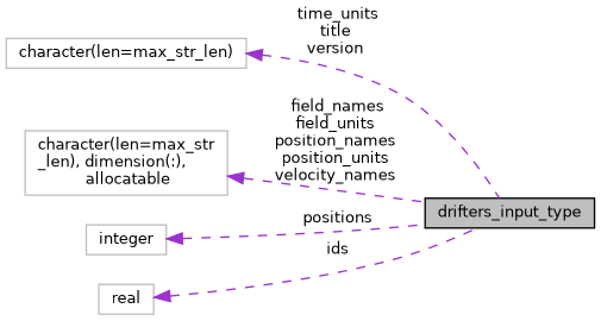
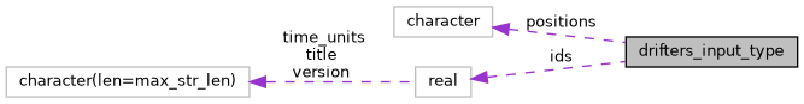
  digraph {
    rankdir=LR
    node [color=grey75 fillcolor=white fontname=Helvetica fontsize=10 shape=record style=filled]
    edge [color=darkorchid3 dir=back fontname=Helvetica fontsize=10 labelfontname=Helvetica labelfontsize=10 style=dashed]
    n1 [color=black fillcolor=grey75 fontcolor=black height=0.2 label=drifters_input_type width=0.4]
    n2 [height=0.2 label="character(len=max_str_len)" width=0.4]
-   n3 [height=0.2 label="character(len=max_str\l_len), dimension(:),\l allocatable" width=0.4]
-   n4 [height=0.2 label=integer width=0.4]
+   n4 [height=0.2 label=character width=0.4]
    n5 [height=0.2 label=real width=0.4]
-   n2 -> n1 [label=" time_units\ntitle\nversion"]
-   n3 -> n1 [label=" field_names\nfield_units\nposition_names\nposition_units\nvelocity_names"]
+   n2 -> n5 [label=" time_units\ntitle\nversion"]
    n4 -> n1 [label=" positions"]
    n5 -> n1 [label=" ids"]
  }
